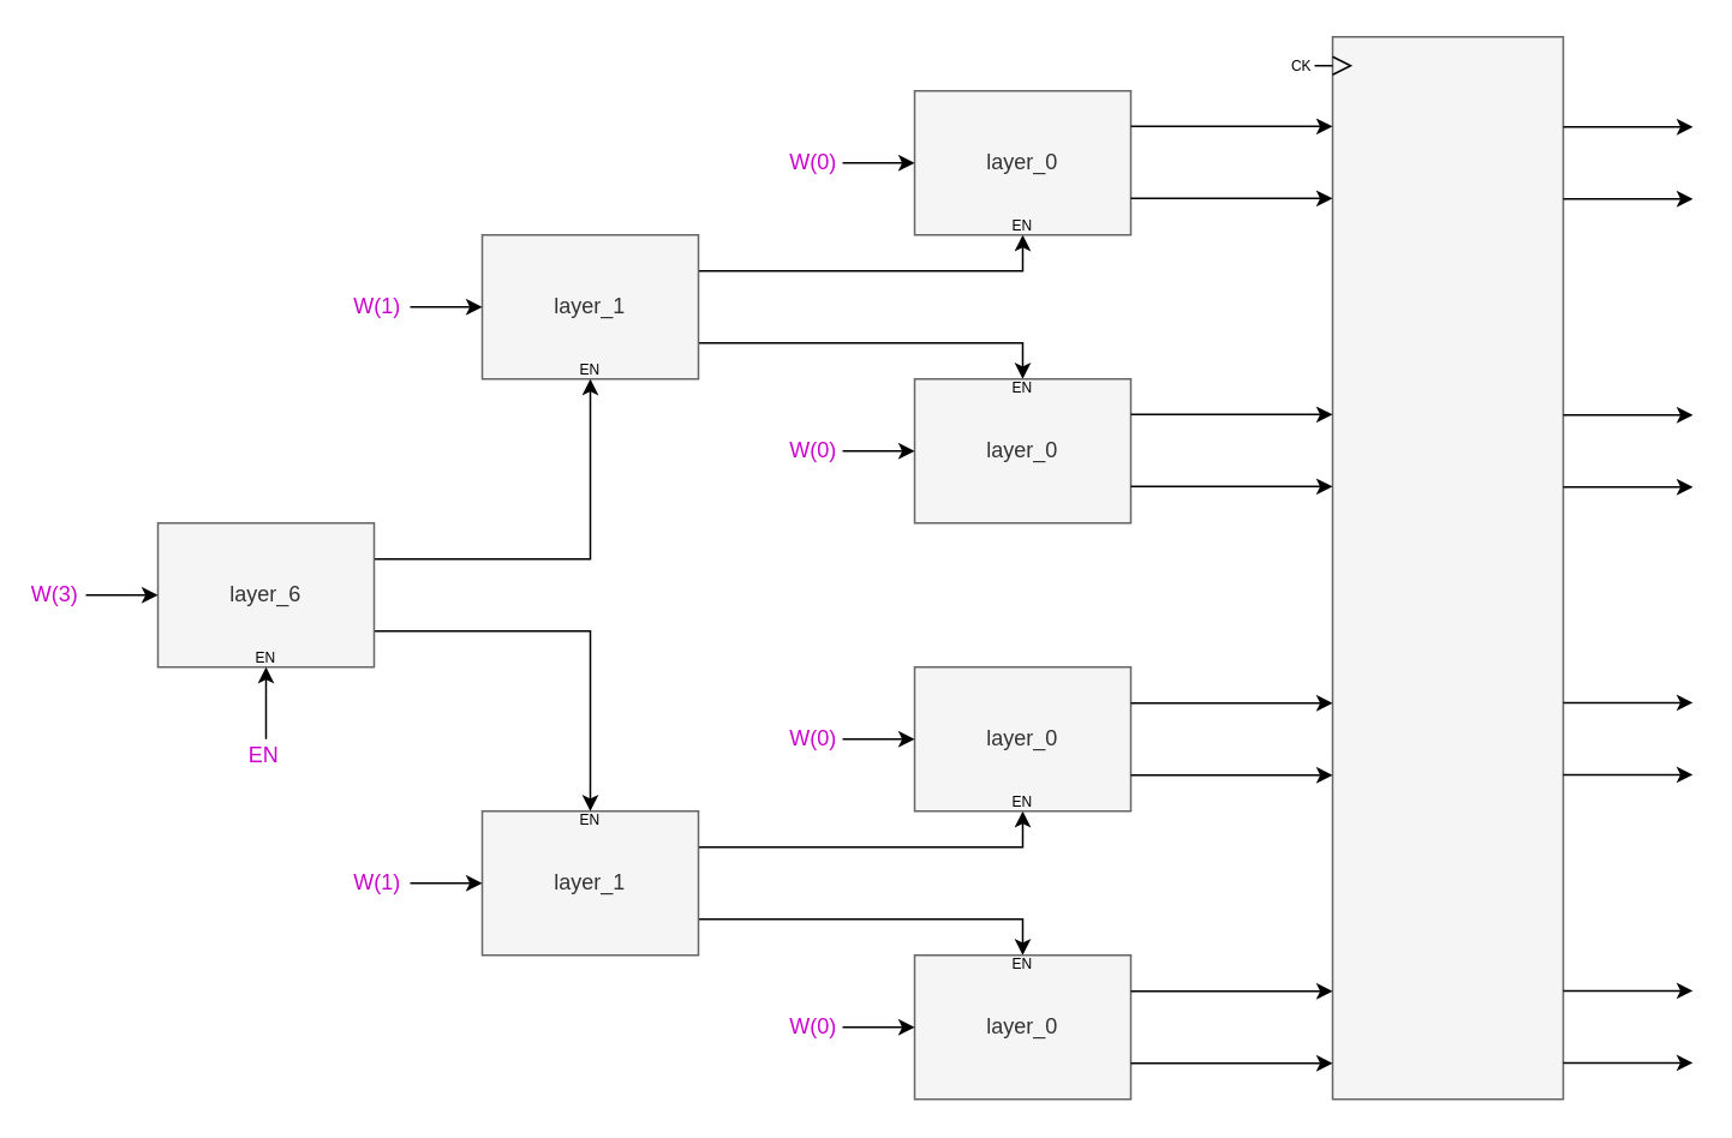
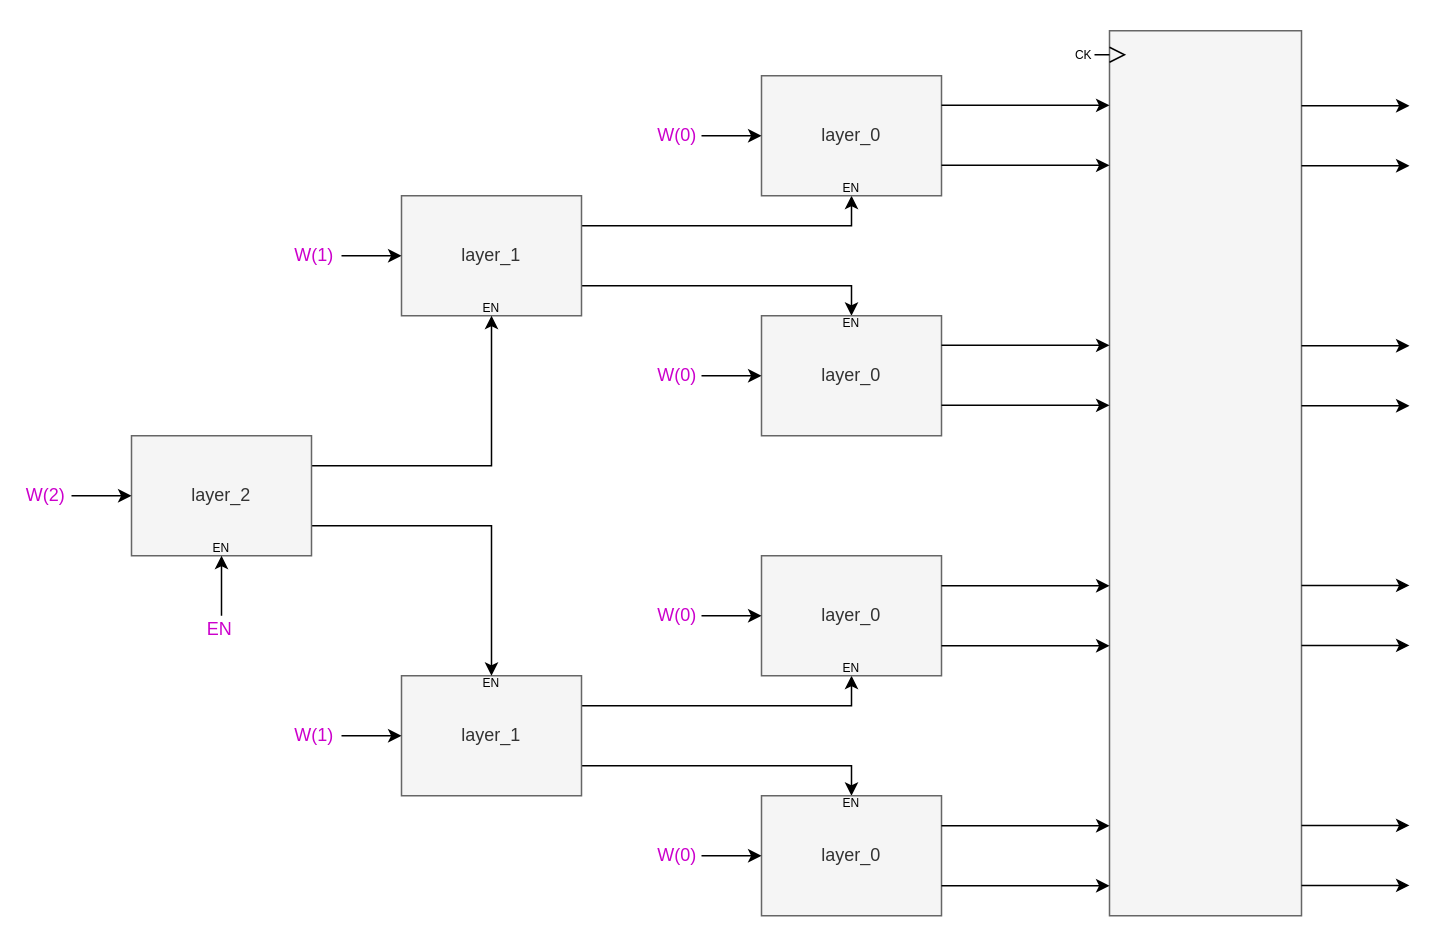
  <mxCell id="0" />
  <mxCell id="1" parent="0" />
  <mxCell id="2" style="edgeStyle=orthogonalEdgeStyle;rounded=0;orthogonalLoop=1;jettySize=auto;html=1;exitX=1;exitY=0.25;exitDx=0;exitDy=0;entryX=0.5;entryY=1;entryDx=0;entryDy=0;" parent="1" source="4" target="7" edge="1"><mxGeometry relative="1" as="geometry" /></mxCell>
  <mxCell id="3" style="edgeStyle=orthogonalEdgeStyle;rounded=0;orthogonalLoop=1;jettySize=auto;html=1;exitX=1;exitY=0.75;exitDx=0;exitDy=0;entryX=0.5;entryY=0;entryDx=0;entryDy=0;" parent="1" source="4" target="8" edge="1"><mxGeometry relative="1" as="geometry"><Array as="points"><mxPoint x="567" y="190" /></Array></mxGeometry></mxCell>
  <mxCell id="4" value="layer_1" style="rounded=0;whiteSpace=wrap;html=1;fillColor=#f5f5f5;fontColor=#333333;strokeColor=#666666;" parent="1" vertex="1"><mxGeometry x="267" y="130" width="120" height="80" as="geometry" /></mxCell>
  <mxCell id="5" value="EN" style="text;html=1;strokeColor=none;fillColor=none;align=center;verticalAlign=middle;whiteSpace=wrap;rounded=0;fontSize=8;" parent="1" vertex="1"><mxGeometry x="323" y="200" width="8" height="10" as="geometry" /></mxCell>
  <mxCell id="6" value="layer_0" style="rounded=0;whiteSpace=wrap;html=1;fillColor=#f5f5f5;fontColor=#333333;strokeColor=#666666;" parent="1" vertex="1"><mxGeometry x="507" y="50" width="120" height="80" as="geometry" /></mxCell>
  <mxCell id="7" value="EN" style="text;html=1;strokeColor=none;fillColor=none;align=center;verticalAlign=middle;whiteSpace=wrap;rounded=0;fontSize=8;" parent="1" vertex="1"><mxGeometry x="563" y="120" width="8" height="10" as="geometry" /></mxCell>
  <mxCell id="8" value="layer_0" style="rounded=0;whiteSpace=wrap;html=1;fillColor=#f5f5f5;fontColor=#333333;strokeColor=#666666;" parent="1" vertex="1"><mxGeometry x="507" y="210" width="120" height="80" as="geometry" /></mxCell>
  <mxCell id="9" value="EN" style="text;html=1;strokeColor=none;fillColor=none;align=center;verticalAlign=middle;whiteSpace=wrap;rounded=0;fontSize=8;" parent="1" vertex="1"><mxGeometry x="563" y="210" width="8" height="10" as="geometry" /></mxCell>
  <mxCell id="10" value="" style="endArrow=classic;html=1;rounded=0;entryX=0;entryY=0.5;entryDx=0;entryDy=0;" parent="1" target="4" edge="1"><mxGeometry width="50" height="50" relative="1" as="geometry"><mxPoint x="227" y="170" as="sourcePoint" /><mxPoint x="347" y="190" as="targetPoint" /></mxGeometry></mxCell>
  <mxCell id="11" value="" style="endArrow=classic;html=1;rounded=0;entryX=0;entryY=0.5;entryDx=0;entryDy=0;" parent="1" target="6" edge="1"><mxGeometry width="50" height="50" relative="1" as="geometry"><mxPoint x="467" y="90" as="sourcePoint" /><mxPoint x="527" y="80" as="targetPoint" /></mxGeometry></mxCell>
  <mxCell id="12" value="" style="endArrow=classic;html=1;rounded=0;entryX=0;entryY=0.5;entryDx=0;entryDy=0;" parent="1" target="8" edge="1"><mxGeometry width="50" height="50" relative="1" as="geometry"><mxPoint x="467" y="250" as="sourcePoint" /><mxPoint x="497" y="210" as="targetPoint" /></mxGeometry></mxCell>
  <mxCell id="13" value="&lt;font color=&quot;#cc00cc&quot;&gt;W(1)&lt;/font&gt;" style="text;html=1;strokeColor=none;fillColor=none;align=center;verticalAlign=middle;whiteSpace=wrap;rounded=0;" parent="1" vertex="1"><mxGeometry x="199" y="163" width="20" height="14" as="geometry" /></mxCell>
  <mxCell id="14" value="&lt;font color=&quot;#cc00cc&quot;&gt;W(0)&lt;/font&gt;" style="text;html=1;strokeColor=none;fillColor=none;align=center;verticalAlign=middle;whiteSpace=wrap;rounded=0;" parent="1" vertex="1"><mxGeometry x="441" y="83" width="20" height="14" as="geometry" /></mxCell>
  <mxCell id="15" value="&lt;font color=&quot;#cc00cc&quot;&gt;W(0)&lt;/font&gt;" style="text;html=1;strokeColor=none;fillColor=none;align=center;verticalAlign=middle;whiteSpace=wrap;rounded=0;" parent="1" vertex="1"><mxGeometry x="441" y="243" width="20" height="14" as="geometry" /></mxCell>
  <mxCell id="16" value="" style="rounded=0;whiteSpace=wrap;html=1;fillColor=#f5f5f5;fontColor=#333333;strokeColor=#666666;" parent="1" vertex="1"><mxGeometry x="739" y="20" width="128" height="590" as="geometry" /></mxCell>
  <mxCell id="17" value="" style="endArrow=none;html=1;rounded=0;" parent="1" edge="1"><mxGeometry width="50" height="50" relative="1" as="geometry"><mxPoint x="739" y="41" as="sourcePoint" /><mxPoint x="739" y="31" as="targetPoint" /><Array as="points"><mxPoint x="749" y="36" /></Array></mxGeometry></mxCell>
  <mxCell id="18" value="" style="endArrow=none;html=1;rounded=0;" parent="1" edge="1"><mxGeometry width="50" height="50" relative="1" as="geometry"><mxPoint x="729" y="36" as="sourcePoint" /><mxPoint x="739" y="36" as="targetPoint" /></mxGeometry></mxCell>
  <mxCell id="19" value="CK" style="text;html=1;strokeColor=none;fillColor=none;align=center;verticalAlign=middle;whiteSpace=wrap;rounded=0;fontSize=8;" parent="1" vertex="1"><mxGeometry x="717" y="34.42" width="10" height="4" as="geometry" /></mxCell>
  <mxCell id="20" style="edgeStyle=orthogonalEdgeStyle;rounded=0;orthogonalLoop=1;jettySize=auto;html=1;exitX=1;exitY=0.25;exitDx=0;exitDy=0;entryX=0;entryY=0.813;entryDx=0;entryDy=0;entryPerimeter=0;" parent="1" edge="1"><mxGeometry relative="1" as="geometry"><mxPoint x="867" y="70" as="sourcePoint" /><mxPoint x="939" y="70" as="targetPoint" /></mxGeometry></mxCell>
  <mxCell id="21" style="edgeStyle=orthogonalEdgeStyle;rounded=0;orthogonalLoop=1;jettySize=auto;html=1;exitX=1;exitY=0.25;exitDx=0;exitDy=0;entryX=0;entryY=0.813;entryDx=0;entryDy=0;entryPerimeter=0;" parent="1" edge="1"><mxGeometry relative="1" as="geometry"><mxPoint x="867" y="110" as="sourcePoint" /><mxPoint x="939" y="110" as="targetPoint" /></mxGeometry></mxCell>
  <mxCell id="22" style="edgeStyle=orthogonalEdgeStyle;rounded=0;orthogonalLoop=1;jettySize=auto;html=1;exitX=1;exitY=0.25;exitDx=0;exitDy=0;entryX=0;entryY=0.813;entryDx=0;entryDy=0;entryPerimeter=0;" parent="1" edge="1"><mxGeometry relative="1" as="geometry"><mxPoint x="867" y="230" as="sourcePoint" /><mxPoint x="939" y="230" as="targetPoint" /></mxGeometry></mxCell>
  <mxCell id="23" style="edgeStyle=orthogonalEdgeStyle;rounded=0;orthogonalLoop=1;jettySize=auto;html=1;exitX=1;exitY=0.25;exitDx=0;exitDy=0;entryX=0;entryY=0.813;entryDx=0;entryDy=0;entryPerimeter=0;" parent="1" edge="1"><mxGeometry relative="1" as="geometry"><mxPoint x="867" y="270" as="sourcePoint" /><mxPoint x="939" y="270" as="targetPoint" /></mxGeometry></mxCell>
  <mxCell id="24" style="edgeStyle=orthogonalEdgeStyle;rounded=0;orthogonalLoop=1;jettySize=auto;html=1;exitX=1;exitY=0.25;exitDx=0;exitDy=0;entryX=0.5;entryY=1;entryDx=0;entryDy=0;" edge="1" parent="1" source="26" target="29"><mxGeometry relative="1" as="geometry" /></mxCell>
  <mxCell id="25" style="edgeStyle=orthogonalEdgeStyle;rounded=0;orthogonalLoop=1;jettySize=auto;html=1;exitX=1;exitY=0.75;exitDx=0;exitDy=0;entryX=0.5;entryY=0;entryDx=0;entryDy=0;" edge="1" parent="1" source="26" target="30"><mxGeometry relative="1" as="geometry"><Array as="points"><mxPoint x="567" y="510" /></Array></mxGeometry></mxCell>
  <mxCell id="26" value="layer_1" style="rounded=0;whiteSpace=wrap;html=1;fillColor=#f5f5f5;fontColor=#333333;strokeColor=#666666;" vertex="1" parent="1"><mxGeometry x="267" y="450" width="120" height="80" as="geometry" /></mxCell>
  <mxCell id="27" value="EN" style="text;html=1;strokeColor=none;fillColor=none;align=center;verticalAlign=middle;whiteSpace=wrap;rounded=0;fontSize=8;" vertex="1" parent="1"><mxGeometry x="323" y="450" width="8" height="10" as="geometry" /></mxCell>
  <mxCell id="28" value="layer_0" style="rounded=0;whiteSpace=wrap;html=1;fillColor=#f5f5f5;fontColor=#333333;strokeColor=#666666;" vertex="1" parent="1"><mxGeometry x="507" y="370" width="120" height="80" as="geometry" /></mxCell>
  <mxCell id="29" value="EN" style="text;html=1;strokeColor=none;fillColor=none;align=center;verticalAlign=middle;whiteSpace=wrap;rounded=0;fontSize=8;" vertex="1" parent="1"><mxGeometry x="563" y="440" width="8" height="10" as="geometry" /></mxCell>
  <mxCell id="30" value="layer_0" style="rounded=0;whiteSpace=wrap;html=1;fillColor=#f5f5f5;fontColor=#333333;strokeColor=#666666;" vertex="1" parent="1"><mxGeometry x="507" y="530" width="120" height="80" as="geometry" /></mxCell>
  <mxCell id="31" value="EN" style="text;html=1;strokeColor=none;fillColor=none;align=center;verticalAlign=middle;whiteSpace=wrap;rounded=0;fontSize=8;" vertex="1" parent="1"><mxGeometry x="563" y="530" width="8" height="10" as="geometry" /></mxCell>
  <mxCell id="32" value="" style="endArrow=classic;html=1;rounded=0;entryX=0;entryY=0.5;entryDx=0;entryDy=0;" edge="1" parent="1" target="26"><mxGeometry width="50" height="50" relative="1" as="geometry"><mxPoint x="227" y="490" as="sourcePoint" /><mxPoint x="347" y="510" as="targetPoint" /></mxGeometry></mxCell>
  <mxCell id="33" value="" style="endArrow=classic;html=1;rounded=0;entryX=0;entryY=0.5;entryDx=0;entryDy=0;" edge="1" parent="1" target="28"><mxGeometry width="50" height="50" relative="1" as="geometry"><mxPoint x="467" y="410" as="sourcePoint" /><mxPoint x="527" y="400" as="targetPoint" /></mxGeometry></mxCell>
  <mxCell id="34" value="" style="endArrow=classic;html=1;rounded=0;entryX=0;entryY=0.5;entryDx=0;entryDy=0;" edge="1" parent="1" target="30"><mxGeometry width="50" height="50" relative="1" as="geometry"><mxPoint x="467" y="570" as="sourcePoint" /><mxPoint x="497" y="530" as="targetPoint" /></mxGeometry></mxCell>
  <mxCell id="35" value="&lt;font color=&quot;#cc00cc&quot;&gt;W(1)&lt;/font&gt;" style="text;html=1;strokeColor=none;fillColor=none;align=center;verticalAlign=middle;whiteSpace=wrap;rounded=0;" vertex="1" parent="1"><mxGeometry x="199" y="483" width="20" height="14" as="geometry" /></mxCell>
  <mxCell id="36" value="&lt;font color=&quot;#cc00cc&quot;&gt;W(0)&lt;/font&gt;" style="text;html=1;strokeColor=none;fillColor=none;align=center;verticalAlign=middle;whiteSpace=wrap;rounded=0;" vertex="1" parent="1"><mxGeometry x="441" y="403" width="20" height="14" as="geometry" /></mxCell>
  <mxCell id="37" value="&lt;font color=&quot;#cc00cc&quot;&gt;W(0)&lt;/font&gt;" style="text;html=1;strokeColor=none;fillColor=none;align=center;verticalAlign=middle;whiteSpace=wrap;rounded=0;" vertex="1" parent="1"><mxGeometry x="441" y="563" width="20" height="14" as="geometry" /></mxCell>
  <mxCell id="38" style="edgeStyle=orthogonalEdgeStyle;rounded=0;orthogonalLoop=1;jettySize=auto;html=1;exitX=1;exitY=0.75;exitDx=0;exitDy=0;entryX=0;entryY=0.813;entryDx=0;entryDy=0;entryPerimeter=0;" edge="1" parent="1" source="30"><mxGeometry relative="1" as="geometry"><mxPoint x="739" y="590" as="targetPoint" /></mxGeometry></mxCell>
  <mxCell id="39" style="edgeStyle=orthogonalEdgeStyle;rounded=0;orthogonalLoop=1;jettySize=auto;html=1;exitX=1;exitY=0.25;exitDx=0;exitDy=0;entryX=-0.002;entryY=0.688;entryDx=0;entryDy=0;entryPerimeter=0;" edge="1" parent="1" source="30"><mxGeometry relative="1" as="geometry"><mxPoint x="627" y="550" as="sourcePoint" /><mxPoint x="739" y="550" as="targetPoint" /></mxGeometry></mxCell>
  <mxCell id="40" style="edgeStyle=orthogonalEdgeStyle;rounded=0;orthogonalLoop=1;jettySize=auto;html=1;exitX=1;exitY=0.25;exitDx=0;exitDy=0;entryX=-0.003;entryY=0.187;entryDx=0;entryDy=0;entryPerimeter=0;" edge="1" parent="1" source="28"><mxGeometry relative="1" as="geometry"><mxPoint x="627" y="390" as="sourcePoint" /><mxPoint x="739" y="390" as="targetPoint" /></mxGeometry></mxCell>
  <mxCell id="41" style="edgeStyle=orthogonalEdgeStyle;rounded=0;orthogonalLoop=1;jettySize=auto;html=1;exitX=1;exitY=0.75;exitDx=0;exitDy=0;entryX=0.001;entryY=0.312;entryDx=0;entryDy=0;entryPerimeter=0;" edge="1" parent="1" source="28"><mxGeometry relative="1" as="geometry"><mxPoint x="627" y="430" as="sourcePoint" /><mxPoint x="739" y="430" as="targetPoint" /></mxGeometry></mxCell>
  <mxCell id="42" style="edgeStyle=orthogonalEdgeStyle;rounded=0;orthogonalLoop=1;jettySize=auto;html=1;exitX=1;exitY=0.75;exitDx=0;exitDy=0;entryX=0;entryY=0.813;entryDx=0;entryDy=0;entryPerimeter=0;" edge="1" parent="1"><mxGeometry relative="1" as="geometry"><mxPoint x="739" y="269.71" as="targetPoint" /><mxPoint x="627" y="269.71" as="sourcePoint" /></mxGeometry></mxCell>
  <mxCell id="43" style="edgeStyle=orthogonalEdgeStyle;rounded=0;orthogonalLoop=1;jettySize=auto;html=1;exitX=1;exitY=0.25;exitDx=0;exitDy=0;entryX=-0.002;entryY=0.688;entryDx=0;entryDy=0;entryPerimeter=0;" edge="1" parent="1"><mxGeometry relative="1" as="geometry"><mxPoint x="627" y="229.71" as="sourcePoint" /><mxPoint x="739" y="229.71" as="targetPoint" /></mxGeometry></mxCell>
  <mxCell id="44" style="edgeStyle=orthogonalEdgeStyle;rounded=0;orthogonalLoop=1;jettySize=auto;html=1;exitX=1;exitY=0.25;exitDx=0;exitDy=0;entryX=-0.003;entryY=0.187;entryDx=0;entryDy=0;entryPerimeter=0;" edge="1" parent="1"><mxGeometry relative="1" as="geometry"><mxPoint x="627" y="69.71" as="sourcePoint" /><mxPoint x="739" y="69.71" as="targetPoint" /></mxGeometry></mxCell>
  <mxCell id="45" style="edgeStyle=orthogonalEdgeStyle;rounded=0;orthogonalLoop=1;jettySize=auto;html=1;exitX=1;exitY=0.75;exitDx=0;exitDy=0;entryX=0.001;entryY=0.312;entryDx=0;entryDy=0;entryPerimeter=0;" edge="1" parent="1"><mxGeometry relative="1" as="geometry"><mxPoint x="627" y="109.71" as="sourcePoint" /><mxPoint x="739" y="109.71" as="targetPoint" /></mxGeometry></mxCell>
  <mxCell id="46" style="edgeStyle=orthogonalEdgeStyle;rounded=0;orthogonalLoop=1;jettySize=auto;html=1;exitX=1;exitY=0.25;exitDx=0;exitDy=0;entryX=0.5;entryY=1;entryDx=0;entryDy=0;" edge="1" parent="1" source="48" target="5"><mxGeometry relative="1" as="geometry" /></mxCell>
  <mxCell id="47" style="edgeStyle=orthogonalEdgeStyle;rounded=0;orthogonalLoop=1;jettySize=auto;html=1;exitX=1;exitY=0.75;exitDx=0;exitDy=0;entryX=0.5;entryY=0;entryDx=0;entryDy=0;" edge="1" parent="1" source="48" target="27"><mxGeometry relative="1" as="geometry" /></mxCell>
- <mxCell id="48" value="layer_6" style="rounded=0;whiteSpace=wrap;html=1;fillColor=#f5f5f5;fontColor=#333333;strokeColor=#666666;" vertex="1" parent="1"><mxGeometry x="87" y="290" width="120" height="80" as="geometry" /></mxCell>
+ <mxCell id="48" value="layer_2" style="rounded=0;whiteSpace=wrap;html=1;fillColor=#f5f5f5;fontColor=#333333;strokeColor=#666666;" vertex="1" parent="1"><mxGeometry x="87" y="290" width="120" height="80" as="geometry" /></mxCell>
  <mxCell id="49" value="EN" style="text;html=1;strokeColor=none;fillColor=none;align=center;verticalAlign=middle;whiteSpace=wrap;rounded=0;fontSize=8;" vertex="1" parent="1"><mxGeometry x="143" y="360" width="8" height="10" as="geometry" /></mxCell>
  <mxCell id="50" value="" style="endArrow=classic;html=1;rounded=0;entryX=0;entryY=0.5;entryDx=0;entryDy=0;" edge="1" parent="1" target="48"><mxGeometry width="50" height="50" relative="1" as="geometry"><mxPoint x="47" y="330" as="sourcePoint" /><mxPoint x="167" y="350" as="targetPoint" /></mxGeometry></mxCell>
- <mxCell id="51" value="&lt;font color=&quot;#cc00cc&quot;&gt;W(3)&lt;/font&gt;" style="text;html=1;strokeColor=none;fillColor=none;align=center;verticalAlign=middle;whiteSpace=wrap;rounded=0;" vertex="1" parent="1"><mxGeometry x="20" y="323" width="20" height="14" as="geometry" /></mxCell>
+ <mxCell id="51" value="&lt;font color=&quot;#cc00cc&quot;&gt;W(2)&lt;/font&gt;" style="text;html=1;strokeColor=none;fillColor=none;align=center;verticalAlign=middle;whiteSpace=wrap;rounded=0;" vertex="1" parent="1"><mxGeometry x="20" y="323" width="20" height="14" as="geometry" /></mxCell>
  <mxCell id="52" value="" style="endArrow=classic;html=1;rounded=0;entryX=0.5;entryY=1;entryDx=0;entryDy=0;" edge="1" parent="1" target="48"><mxGeometry width="50" height="50" relative="1" as="geometry"><mxPoint x="147" y="410" as="sourcePoint" /><mxPoint x="347" y="390" as="targetPoint" /></mxGeometry></mxCell>
  <mxCell id="53" value="&lt;font color=&quot;#cc00cc&quot;&gt;EN&lt;/font&gt;" style="text;html=1;strokeColor=none;fillColor=none;align=center;verticalAlign=middle;whiteSpace=wrap;rounded=0;" vertex="1" parent="1"><mxGeometry x="136" y="412" width="20" height="14" as="geometry" /></mxCell>
  <mxCell id="54" style="edgeStyle=orthogonalEdgeStyle;rounded=0;orthogonalLoop=1;jettySize=auto;html=1;exitX=1;exitY=0.25;exitDx=0;exitDy=0;entryX=0;entryY=0.813;entryDx=0;entryDy=0;entryPerimeter=0;" edge="1" parent="1"><mxGeometry relative="1" as="geometry"><mxPoint x="867" y="389.77" as="sourcePoint" /><mxPoint x="939" y="389.77" as="targetPoint" /></mxGeometry></mxCell>
  <mxCell id="55" style="edgeStyle=orthogonalEdgeStyle;rounded=0;orthogonalLoop=1;jettySize=auto;html=1;exitX=1;exitY=0.25;exitDx=0;exitDy=0;entryX=0;entryY=0.813;entryDx=0;entryDy=0;entryPerimeter=0;" edge="1" parent="1"><mxGeometry relative="1" as="geometry"><mxPoint x="867" y="429.77" as="sourcePoint" /><mxPoint x="939" y="429.77" as="targetPoint" /></mxGeometry></mxCell>
  <mxCell id="56" style="edgeStyle=orthogonalEdgeStyle;rounded=0;orthogonalLoop=1;jettySize=auto;html=1;exitX=1;exitY=0.25;exitDx=0;exitDy=0;entryX=0;entryY=0.813;entryDx=0;entryDy=0;entryPerimeter=0;" edge="1" parent="1"><mxGeometry relative="1" as="geometry"><mxPoint x="867" y="549.77" as="sourcePoint" /><mxPoint x="939" y="549.77" as="targetPoint" /></mxGeometry></mxCell>
  <mxCell id="57" style="edgeStyle=orthogonalEdgeStyle;rounded=0;orthogonalLoop=1;jettySize=auto;html=1;exitX=1;exitY=0.25;exitDx=0;exitDy=0;entryX=0;entryY=0.813;entryDx=0;entryDy=0;entryPerimeter=0;" edge="1" parent="1"><mxGeometry relative="1" as="geometry"><mxPoint x="867" y="589.77" as="sourcePoint" /><mxPoint x="939" y="589.77" as="targetPoint" /></mxGeometry></mxCell>
